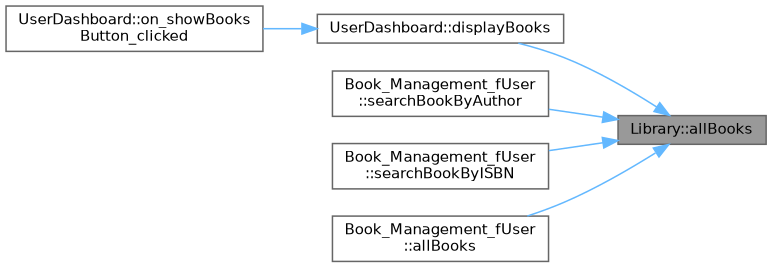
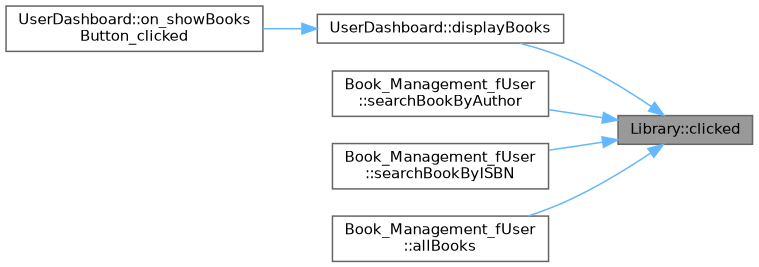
  digraph {
    rankdir=RL
    node [color=grey40 fillcolor=white fontname=Helvetica fontsize=10 shape=box style=filled]
    edge [color=steelblue1 dir=back fontname=Helvetica fontsize=10 labelfontname=Helvetica labelfontsize=10 style=solid]
-   n1 [color=gray40 fillcolor=grey60 fontcolor=black height=0.2 label="Library::allBooks" width=0.4]
+   n1 [color=gray40 fillcolor=grey60 fontcolor=black height=0.2 label="Library::clicked" width=0.4]
    n2 [height=0.2 label="UserDashboard::displayBooks" width=0.4]
    n3 [height=0.2 label="Book_Management_fUser\l::searchBookByAuthor" width=0.4]
    n4 [height=0.2 label="Book_Management_fUser\l::searchBookByISBN" width=0.4]
    n5 [height=0.2 label="Book_Management_fUser\l::allBooks" width=0.4]
    n6 [height=0.2 label="UserDashboard::on_showBooks\lButton_clicked" width=0.4]
    n1 -> n2
    n1 -> n3
    n1 -> n4
    n1 -> n5
    n2 -> n6
  }
